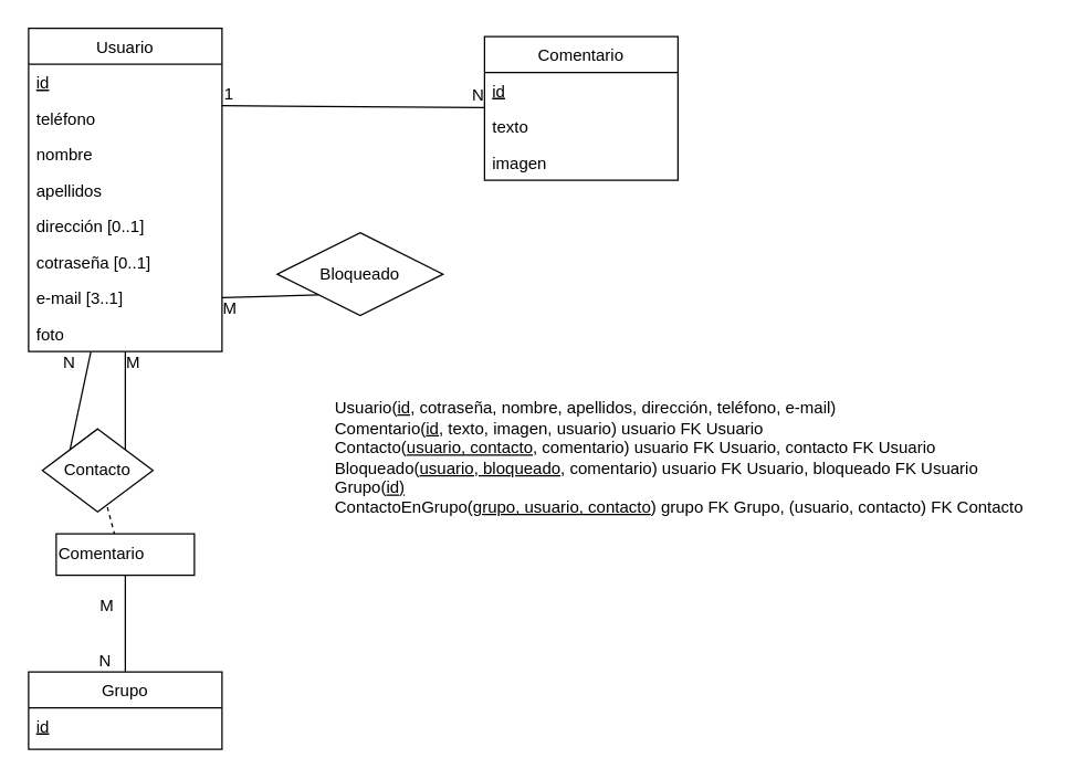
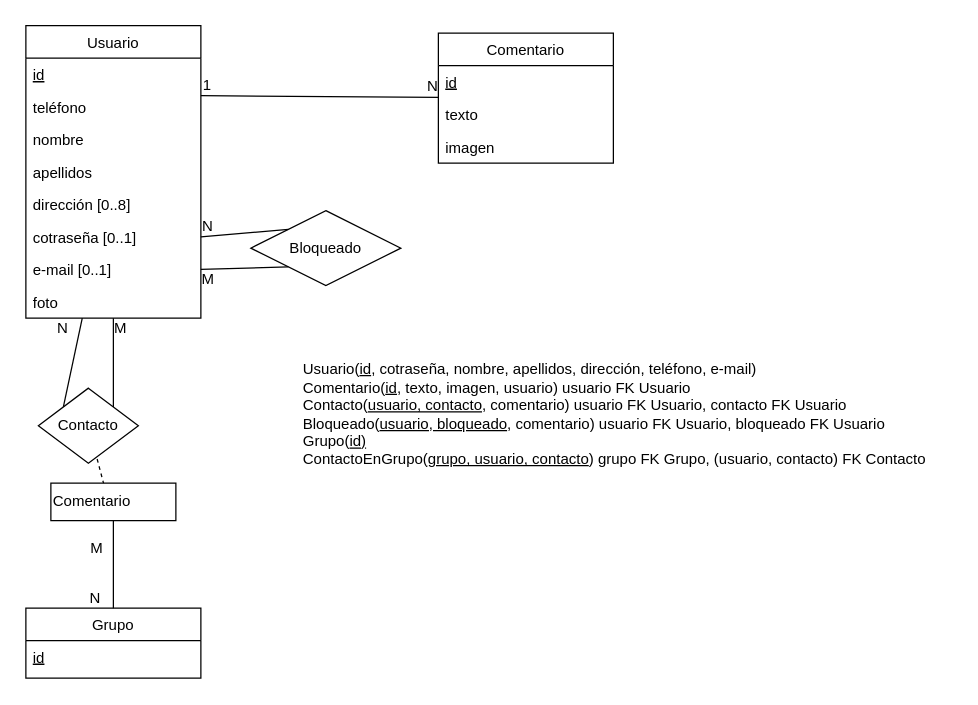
  <mxCell id="0" />
  <mxCell id="1" parent="0" />
  <mxCell id="2" value="Usuario" style="swimlane;fontStyle=0;childLayout=stackLayout;horizontal=1;startSize=26;fillColor=none;horizontalStack=0;resizeParent=1;resizeParentMax=0;resizeLast=0;collapsible=1;marginBottom=0;" parent="1" vertex="1"><mxGeometry x="20" y="20" width="140" height="234" as="geometry" /></mxCell>
  <mxCell id="3" value="id" style="text;strokeColor=none;fillColor=none;align=left;verticalAlign=top;spacingLeft=4;spacingRight=4;overflow=hidden;rotatable=0;points=[[0,0.5],[1,0.5]];portConstraint=eastwest;fontStyle=4" parent="2" vertex="1"><mxGeometry y="26" width="140" height="26" as="geometry" /></mxCell>
  <mxCell id="4" value="teléfono" style="text;strokeColor=none;fillColor=none;align=left;verticalAlign=top;spacingLeft=4;spacingRight=4;overflow=hidden;rotatable=0;points=[[0,0.5],[1,0.5]];portConstraint=eastwest;fontStyle=0" parent="2" vertex="1"><mxGeometry y="52" width="140" height="26" as="geometry" /></mxCell>
  <mxCell id="5" value="nombre" style="text;strokeColor=none;fillColor=none;align=left;verticalAlign=top;spacingLeft=4;spacingRight=4;overflow=hidden;rotatable=0;points=[[0,0.5],[1,0.5]];portConstraint=eastwest;" parent="2" vertex="1"><mxGeometry y="78" width="140" height="26" as="geometry" /></mxCell>
  <mxCell id="6" value="apellidos" style="text;strokeColor=none;fillColor=none;align=left;verticalAlign=top;spacingLeft=4;spacingRight=4;overflow=hidden;rotatable=0;points=[[0,0.5],[1,0.5]];portConstraint=eastwest;" parent="2" vertex="1"><mxGeometry y="104" width="140" height="26" as="geometry" /></mxCell>
- <mxCell id="7" value="dirección [0..1]" style="text;strokeColor=none;fillColor=none;align=left;verticalAlign=top;spacingLeft=4;spacingRight=4;overflow=hidden;rotatable=0;points=[[0,0.5],[1,0.5]];portConstraint=eastwest;" parent="2" vertex="1"><mxGeometry y="130" width="140" height="26" as="geometry" /></mxCell>
+ <mxCell id="7" value="dirección [0..8]" style="text;strokeColor=none;fillColor=none;align=left;verticalAlign=top;spacingLeft=4;spacingRight=4;overflow=hidden;rotatable=0;points=[[0,0.5],[1,0.5]];portConstraint=eastwest;" parent="2" vertex="1"><mxGeometry y="130" width="140" height="26" as="geometry" /></mxCell>
  <mxCell id="8" value="cotraseña [0..1]" style="text;strokeColor=none;fillColor=none;align=left;verticalAlign=top;spacingLeft=4;spacingRight=4;overflow=hidden;rotatable=0;points=[[0,0.5],[1,0.5]];portConstraint=eastwest;" parent="2" vertex="1"><mxGeometry y="156" width="140" height="26" as="geometry" /></mxCell>
- <mxCell id="9" value="e-mail [3..1]" style="text;strokeColor=none;fillColor=none;align=left;verticalAlign=top;spacingLeft=4;spacingRight=4;overflow=hidden;rotatable=0;points=[[0,0.5],[1,0.5]];portConstraint=eastwest;" parent="2" vertex="1"><mxGeometry y="182" width="140" height="26" as="geometry" /></mxCell>
+ <mxCell id="9" value="e-mail [0..1]" style="text;strokeColor=none;fillColor=none;align=left;verticalAlign=top;spacingLeft=4;spacingRight=4;overflow=hidden;rotatable=0;points=[[0,0.5],[1,0.5]];portConstraint=eastwest;" parent="2" vertex="1"><mxGeometry y="182" width="140" height="26" as="geometry" /></mxCell>
  <mxCell id="10" value="foto" style="text;strokeColor=none;fillColor=none;align=left;verticalAlign=top;spacingLeft=4;spacingRight=4;overflow=hidden;rotatable=0;points=[[0,0.5],[1,0.5]];portConstraint=eastwest;" parent="2" vertex="1"><mxGeometry y="208" width="140" height="26" as="geometry" /></mxCell>
  <mxCell id="11" value="Contacto" style="shape=rhombus;perimeter=rhombusPerimeter;whiteSpace=wrap;html=1;align=center;" parent="1" vertex="1"><mxGeometry x="30" y="310" width="80" height="60" as="geometry" /></mxCell>
  <mxCell id="12" value="" style="endArrow=none;html=1;rounded=0;exitX=0;exitY=0;exitDx=0;exitDy=0;" parent="1" source="11" target="2" edge="1"><mxGeometry relative="1" as="geometry"><mxPoint x="-70" y="300" as="sourcePoint" /><mxPoint x="57" y="260" as="targetPoint" /></mxGeometry></mxCell>
  <mxCell id="13" value="N" style="resizable=0;html=1;align=right;verticalAlign=bottom;" parent="12" connectable="0" vertex="1"><mxGeometry x="1" relative="1" as="geometry"><mxPoint x="-11" y="16" as="offset" /></mxGeometry></mxCell>
  <mxCell id="14" value="" style="endArrow=none;html=1;rounded=0;exitX=1;exitY=0;exitDx=0;exitDy=0;" parent="1" source="11" target="2" edge="1"><mxGeometry relative="1" as="geometry"><mxPoint x="100" y="280" as="sourcePoint" /><mxPoint x="260" y="280" as="targetPoint" /></mxGeometry></mxCell>
  <mxCell id="15" value="M" style="resizable=0;html=1;align=right;verticalAlign=bottom;" parent="14" connectable="0" vertex="1"><mxGeometry x="1" relative="1" as="geometry"><mxPoint x="11" y="16" as="offset" /></mxGeometry></mxCell>
  <mxCell id="16" value="" style="endArrow=none;dashed=1;html=1;rounded=0;" parent="1" target="11" edge="1"><mxGeometry width="50" height="50" relative="1" as="geometry"><mxPoint x="90" y="416" as="sourcePoint" /><mxPoint x="60" y="436" as="targetPoint" /></mxGeometry></mxCell>
  <mxCell id="17" value="Comentario" style="html=1;align=left;" parent="1" vertex="1"><mxGeometry x="40" y="386" width="100" height="30" as="geometry" /></mxCell>
  <mxCell id="18" value="Grupo" style="swimlane;fontStyle=0;childLayout=stackLayout;horizontal=1;startSize=26;fillColor=none;horizontalStack=0;resizeParent=1;resizeParentMax=0;resizeLast=0;collapsible=1;marginBottom=0;" parent="1" vertex="1"><mxGeometry x="20" y="486" width="140" height="56" as="geometry" /></mxCell>
  <mxCell id="19" value="id" style="text;strokeColor=none;fillColor=none;spacingLeft=4;spacingRight=4;overflow=hidden;rotatable=0;points=[[0,0.5],[1,0.5]];portConstraint=eastwest;fontSize=12;fontStyle=4" parent="18" vertex="1"><mxGeometry y="26" width="140" height="30" as="geometry" /></mxCell>
  <mxCell id="20" value="Bloqueado" style="shape=rhombus;perimeter=rhombusPerimeter;whiteSpace=wrap;html=1;align=center;" parent="1" vertex="1"><mxGeometry x="200" y="168" width="120" height="60" as="geometry" /></mxCell>
+ <mxCell id="21" value="" style="endArrow=none;html=1;rounded=0;exitX=0;exitY=0;exitDx=0;exitDy=0;entryX=1;entryY=0.5;entryDx=0;entryDy=0;" parent="1" source="20" target="8" edge="1"><mxGeometry relative="1" as="geometry"><mxPoint x="100" y="232" as="sourcePoint" /><mxPoint x="241.33" y="186" as="targetPoint" /></mxGeometry></mxCell>
+ <mxCell id="22" value="N" style="resizable=0;html=1;align=right;verticalAlign=bottom;" parent="21" connectable="0" vertex="1"><mxGeometry x="1" relative="1" as="geometry"><mxPoint x="10" as="offset" /></mxGeometry></mxCell>
  <mxCell id="23" value="" style="endArrow=none;html=1;rounded=0;exitX=0;exitY=1;exitDx=0;exitDy=0;entryX=1;entryY=0.5;entryDx=0;entryDy=0;" parent="1" source="20" target="9" edge="1"><mxGeometry relative="1" as="geometry"><mxPoint x="270" y="212" as="sourcePoint" /><mxPoint x="278.67" y="186" as="targetPoint" /></mxGeometry></mxCell>
  <mxCell id="24" value="M" style="resizable=0;html=1;align=right;verticalAlign=bottom;" parent="23" connectable="0" vertex="1"><mxGeometry x="1" relative="1" as="geometry"><mxPoint x="11" y="16" as="offset" /></mxGeometry></mxCell>
  <mxCell id="25" value="" style="endArrow=none;html=1;rounded=0;exitX=0.5;exitY=1;exitDx=0;exitDy=0;entryX=0.5;entryY=0;entryDx=0;entryDy=0;" parent="1" source="17" target="18" edge="1"><mxGeometry relative="1" as="geometry"><mxPoint x="120" y="466" as="sourcePoint" /><mxPoint x="280" y="466" as="targetPoint" /></mxGeometry></mxCell>
  <mxCell id="26" value="M" style="resizable=0;html=1;align=left;verticalAlign=bottom;" parent="25" connectable="0" vertex="1"><mxGeometry x="-1" relative="1" as="geometry"><mxPoint x="-20" y="30" as="offset" /></mxGeometry></mxCell>
  <mxCell id="27" value="N" style="resizable=0;html=1;align=right;verticalAlign=bottom;" parent="25" connectable="0" vertex="1"><mxGeometry x="1" relative="1" as="geometry"><mxPoint x="-10" as="offset" /></mxGeometry></mxCell>
  <mxCell id="28" value="Comentario" style="swimlane;fontStyle=0;childLayout=stackLayout;horizontal=1;startSize=26;fillColor=none;horizontalStack=0;resizeParent=1;resizeParentMax=0;resizeLast=0;collapsible=1;marginBottom=0;" parent="1" vertex="1"><mxGeometry x="350" y="26" width="140" height="104" as="geometry" /></mxCell>
  <mxCell id="29" value="id" style="text;strokeColor=none;fillColor=none;align=left;verticalAlign=top;spacingLeft=4;spacingRight=4;overflow=hidden;rotatable=0;points=[[0,0.5],[1,0.5]];portConstraint=eastwest;fontStyle=4" parent="28" vertex="1"><mxGeometry y="26" width="140" height="26" as="geometry" /></mxCell>
  <mxCell id="30" value="texto" style="text;strokeColor=none;fillColor=none;align=left;verticalAlign=top;spacingLeft=4;spacingRight=4;overflow=hidden;rotatable=0;points=[[0,0.5],[1,0.5]];portConstraint=eastwest;" parent="28" vertex="1"><mxGeometry y="52" width="140" height="26" as="geometry" /></mxCell>
  <mxCell id="31" value="imagen" style="text;strokeColor=none;fillColor=none;align=left;verticalAlign=top;spacingLeft=4;spacingRight=4;overflow=hidden;rotatable=0;points=[[0,0.5],[1,0.5]];portConstraint=eastwest;" parent="28" vertex="1"><mxGeometry y="78" width="140" height="26" as="geometry" /></mxCell>
  <mxCell id="32" value="" style="endArrow=none;html=1;rounded=0;" parent="1" target="28" edge="1"><mxGeometry relative="1" as="geometry"><mxPoint x="160" y="76" as="sourcePoint" /><mxPoint x="320" y="76" as="targetPoint" /></mxGeometry></mxCell>
  <mxCell id="33" value="1" style="resizable=0;html=1;align=left;verticalAlign=bottom;" parent="32" connectable="0" vertex="1"><mxGeometry x="-1" relative="1" as="geometry" /></mxCell>
  <mxCell id="34" value="N" style="resizable=0;html=1;align=right;verticalAlign=bottom;" parent="32" connectable="0" vertex="1"><mxGeometry x="1" relative="1" as="geometry" /></mxCell>
  <mxCell id="35" value="Usuario(&lt;u&gt;id&lt;/u&gt;, cotraseña, nombre, apellidos, dirección, teléfono, e-mail)&lt;br&gt;Comentario(&lt;u&gt;id&lt;/u&gt;, texto, imagen, usuario) usuario FK Usuario&lt;br&gt;Contacto(&lt;u&gt;usuario, contacto&lt;/u&gt;, comentario) usuario FK Usuario, contacto FK Usuario&lt;br&gt;Bloqueado(&lt;u&gt;usuario, bloqueado&lt;/u&gt;, comentario) usuario FK Usuario, bloqueado FK Usuario&lt;br&gt;Grupo(&lt;u&gt;id)&lt;br&gt;&lt;/u&gt;ContactoEnGrupo(&lt;u&gt;grupo, usuario, contacto&lt;/u&gt;) grupo FK Grupo, (usuario, contacto) FK Contacto&lt;br&gt;" style="text;html=1;align=left;verticalAlign=middle;resizable=0;points=[];autosize=1;strokeColor=none;fillColor=none;" parent="1" vertex="1"><mxGeometry x="240" y="281" width="520" height="100" as="geometry" /></mxCell>
